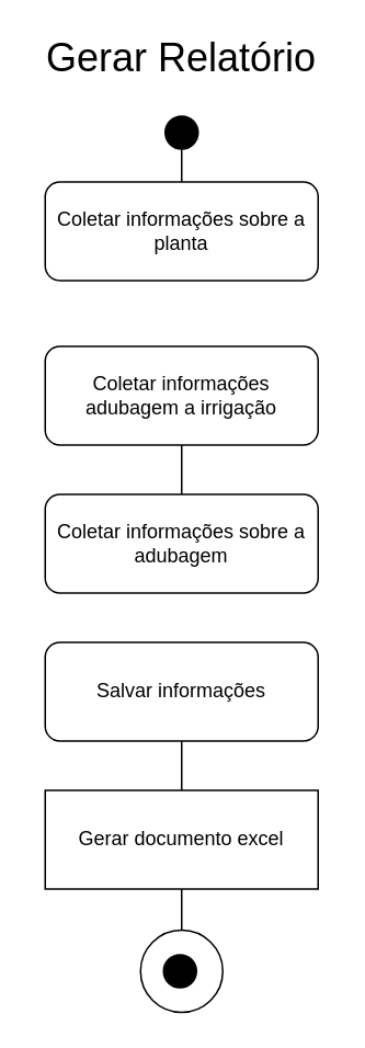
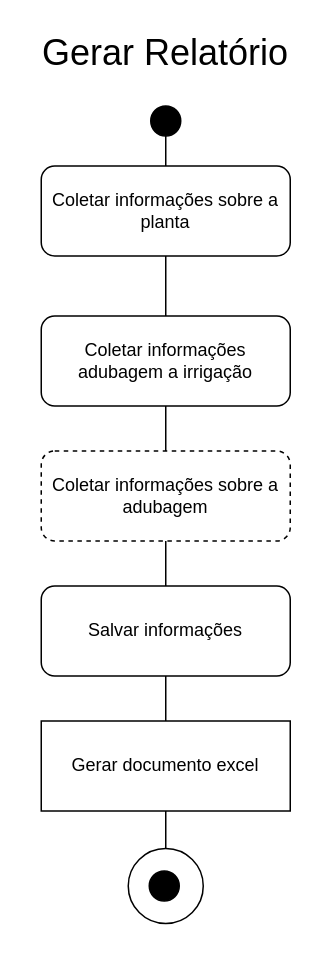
  <mxCell id="0" />
  <mxCell id="1" parent="0" />
  <mxCell id="2" value="" style="ellipse;whiteSpace=wrap;html=1;aspect=fixed;fillColor=#000000;" vertex="1" parent="1"><mxGeometry x="100" y="70" width="20" height="20" as="geometry" /></mxCell>
  <mxCell id="3" value="Coletar informações sobre a planta" style="rounded=1;whiteSpace=wrap;html=1;" vertex="1" parent="1"><mxGeometry x="27" y="110" width="166" height="60" as="geometry" /></mxCell>
  <mxCell id="4" value="Coletar informações adubagem a irrigação" style="rounded=1;whiteSpace=wrap;html=1;" vertex="1" parent="1"><mxGeometry x="27" y="210" width="166" height="60" as="geometry" /></mxCell>
- <mxCell id="5" value="Coletar informações sobre a adubagem" style="rounded=1;whiteSpace=wrap;html=1;" vertex="1" parent="1"><mxGeometry x="27" y="300" width="166" height="60" as="geometry" /></mxCell>
+ <mxCell id="5" value="Coletar informações sobre a adubagem" style="rounded=1;whiteSpace=wrap;html=1;dashed=1;" vertex="1" parent="1"><mxGeometry x="27" y="300" width="166" height="60" as="geometry" /></mxCell>
  <mxCell id="6" value="Salvar informações" style="rounded=1;whiteSpace=wrap;html=1;" vertex="1" parent="1"><mxGeometry x="27" y="390" width="166" height="60" as="geometry" /></mxCell>
  <mxCell id="7" value="Gerar documento excel" style="whiteSpace=wrap;html=1;rounded=0;" vertex="1" parent="1"><mxGeometry x="27" y="480" width="166" height="60" as="geometry" /></mxCell>
  <mxCell id="8" value="" style="endArrow=none;html=1;rounded=0;entryX=0.5;entryY=1;entryDx=0;entryDy=0;exitX=0.5;exitY=0;exitDx=0;exitDy=0;" edge="1" parent="1" source="3" target="2"><mxGeometry width="50" height="50" relative="1" as="geometry"><mxPoint x="86" y="380" as="sourcePoint" /><mxPoint x="136" y="330" as="targetPoint" /></mxGeometry></mxCell>
+ <mxCell id="9" value="" style="endArrow=none;html=1;rounded=0;entryX=0.5;entryY=1;entryDx=0;entryDy=0;exitX=0.5;exitY=0;exitDx=0;exitDy=0;" edge="1" parent="1" source="4" target="3"><mxGeometry width="50" height="50" relative="1" as="geometry"><mxPoint x="86" y="240" as="sourcePoint" /><mxPoint x="136" y="190" as="targetPoint" /></mxGeometry></mxCell>
  <mxCell id="10" value="" style="endArrow=none;html=1;rounded=0;entryX=0.5;entryY=1;entryDx=0;entryDy=0;exitX=0.5;exitY=0;exitDx=0;exitDy=0;" edge="1" parent="1" source="5" target="4"><mxGeometry width="50" height="50" relative="1" as="geometry"><mxPoint x="56" y="340" as="sourcePoint" /><mxPoint x="106" y="290" as="targetPoint" /></mxGeometry></mxCell>
+ <mxCell id="11" value="" style="endArrow=none;html=1;rounded=0;entryX=0.5;entryY=1;entryDx=0;entryDy=0;exitX=0.5;exitY=0;exitDx=0;exitDy=0;" edge="1" parent="1" source="6" target="5"><mxGeometry width="50" height="50" relative="1" as="geometry"><mxPoint x="96" y="470" as="sourcePoint" /><mxPoint x="146" y="420" as="targetPoint" /></mxGeometry></mxCell>
  <mxCell id="12" value="" style="endArrow=none;html=1;rounded=0;entryX=0.5;entryY=1;entryDx=0;entryDy=0;exitX=0.5;exitY=0;exitDx=0;exitDy=0;" edge="1" parent="1" source="7" target="6"><mxGeometry width="50" height="50" relative="1" as="geometry"><mxPoint x="66" y="550" as="sourcePoint" /><mxPoint x="116" y="500" as="targetPoint" /></mxGeometry></mxCell>
  <mxCell id="13" value="" style="ellipse;whiteSpace=wrap;html=1;aspect=fixed;" vertex="1" parent="1"><mxGeometry x="85" y="565" width="50" height="50" as="geometry" /></mxCell>
  <mxCell id="14" value="" style="ellipse;whiteSpace=wrap;html=1;aspect=fixed;fillColor=#000000;" vertex="1" parent="1"><mxGeometry x="99" y="580" width="20" height="20" as="geometry" /></mxCell>
  <mxCell id="15" value="" style="endArrow=none;html=1;rounded=0;entryX=0.5;entryY=1;entryDx=0;entryDy=0;exitX=0.5;exitY=0;exitDx=0;exitDy=0;" edge="1" parent="1" source="13" target="7"><mxGeometry width="50" height="50" relative="1" as="geometry"><mxPoint x="-14" y="620" as="sourcePoint" /><mxPoint x="36" y="570" as="targetPoint" /></mxGeometry></mxCell>
  <mxCell id="16" value="&lt;font style=&quot;font-size: 24px;&quot;&gt;Gerar Relatório&lt;/font&gt;" style="text;html=1;align=center;verticalAlign=middle;whiteSpace=wrap;rounded=0;" vertex="1" parent="1"><mxGeometry x="20" y="20" width="180" height="30" as="geometry" /></mxCell>
